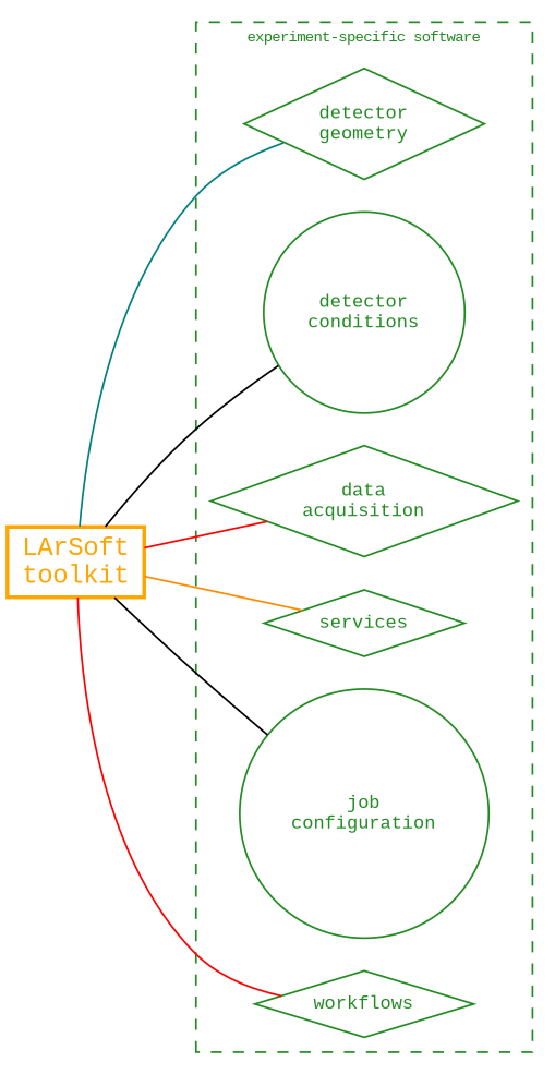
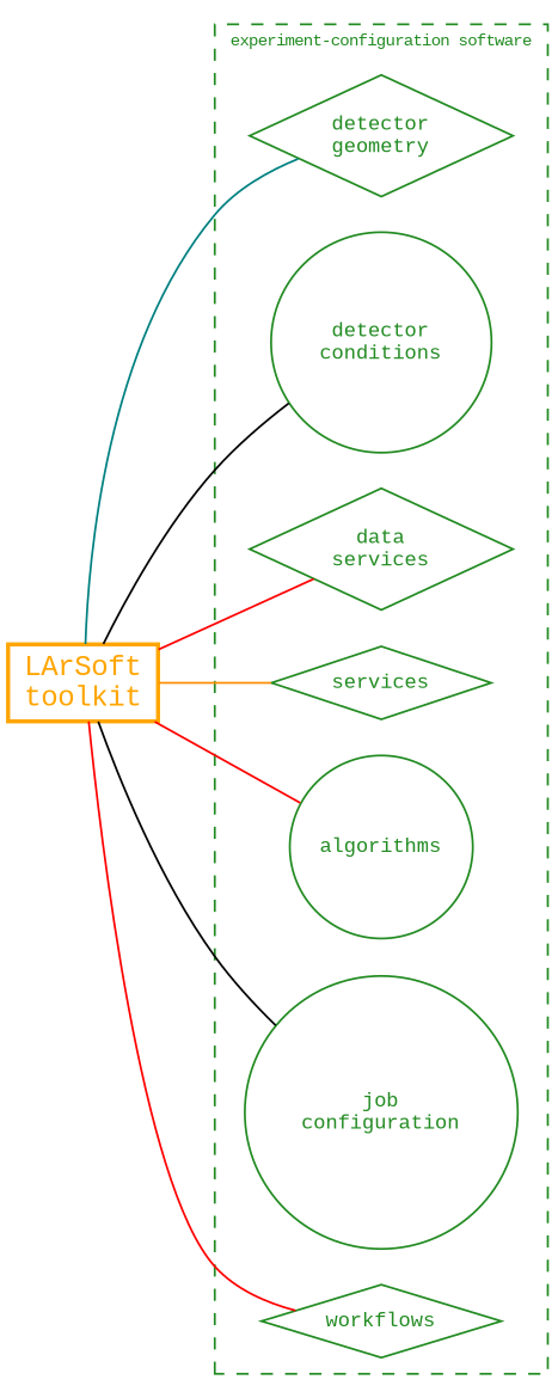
  digraph {
    fontname="Liberation Mono"
    rankdir=LR
    node [color=forestgreen fontcolor=forestgreen fontname="Liberation Mono" fontsize=10 shape=diamond]
    edge [color=red dir=none fontname="Liberation Mono"]
    n1 [label="detector\ngeometry"]
    n2 [label="detector\nconditions" shape=circle]
-   n3 [label="data\nacquisition"]
+   n3 [label="data\nservices"]
    n4 [label=services]
+   n5 [label=algorithms shape=circle]
    n6 [label="job\nconfiguration" shape=circle]
    n7 [label=workflows]
    n8 [color=orange fontcolor=orange label="LArSoft\ntoolkit" penwidth=2.0 shape=box fontsize=""]
    subgraph cluster_1 {
      color=forestgreen
      fontcolor=forestgreen
      fontsize=8
-     label="experiment-specific software"
+     label="experiment-configuration software"
      style=dashed
      n1
      n2
      n3
      n4
+     n5
      n6
      n7
    }
    n8 -> n1 [color=teal]
    n8 -> n2 [color=black]
    n8 -> n3
    n8 -> n4 [color=darkorange]
+   n8 -> n5
    n8 -> n6 [color=black]
    n8 -> n7
  }
